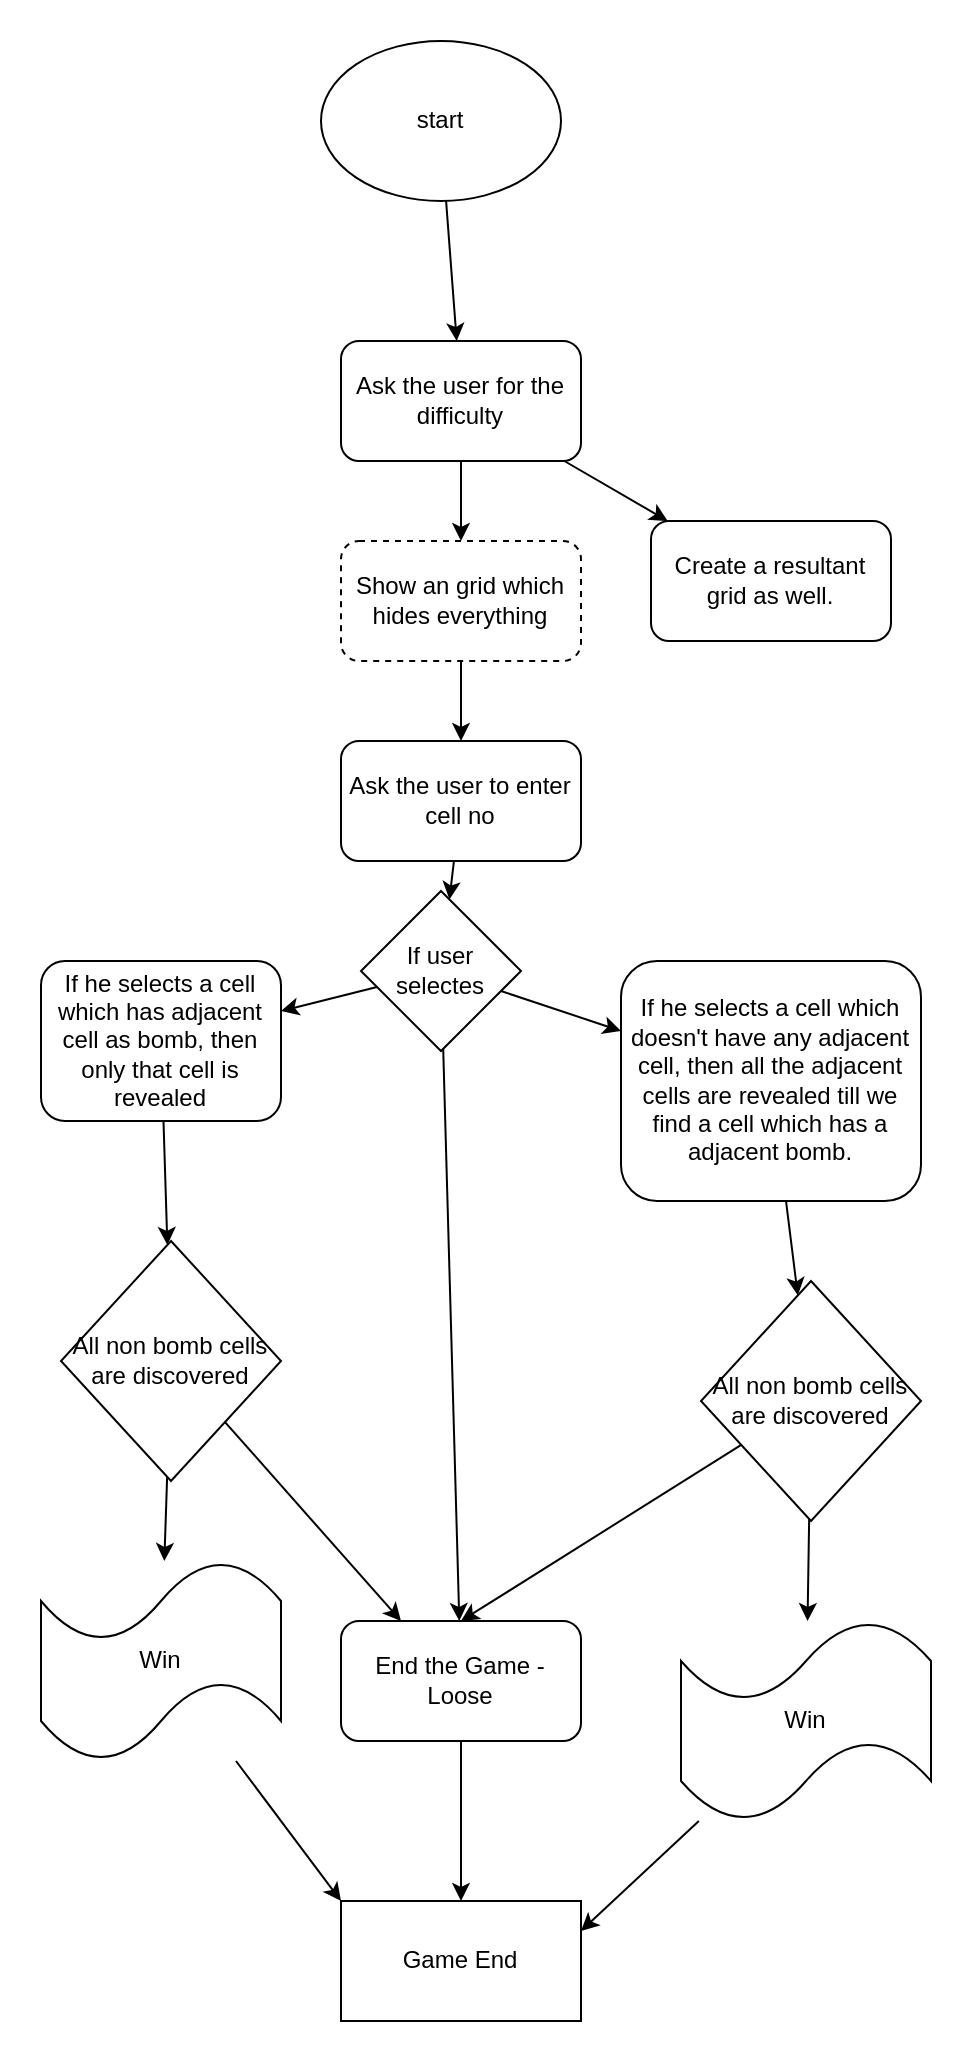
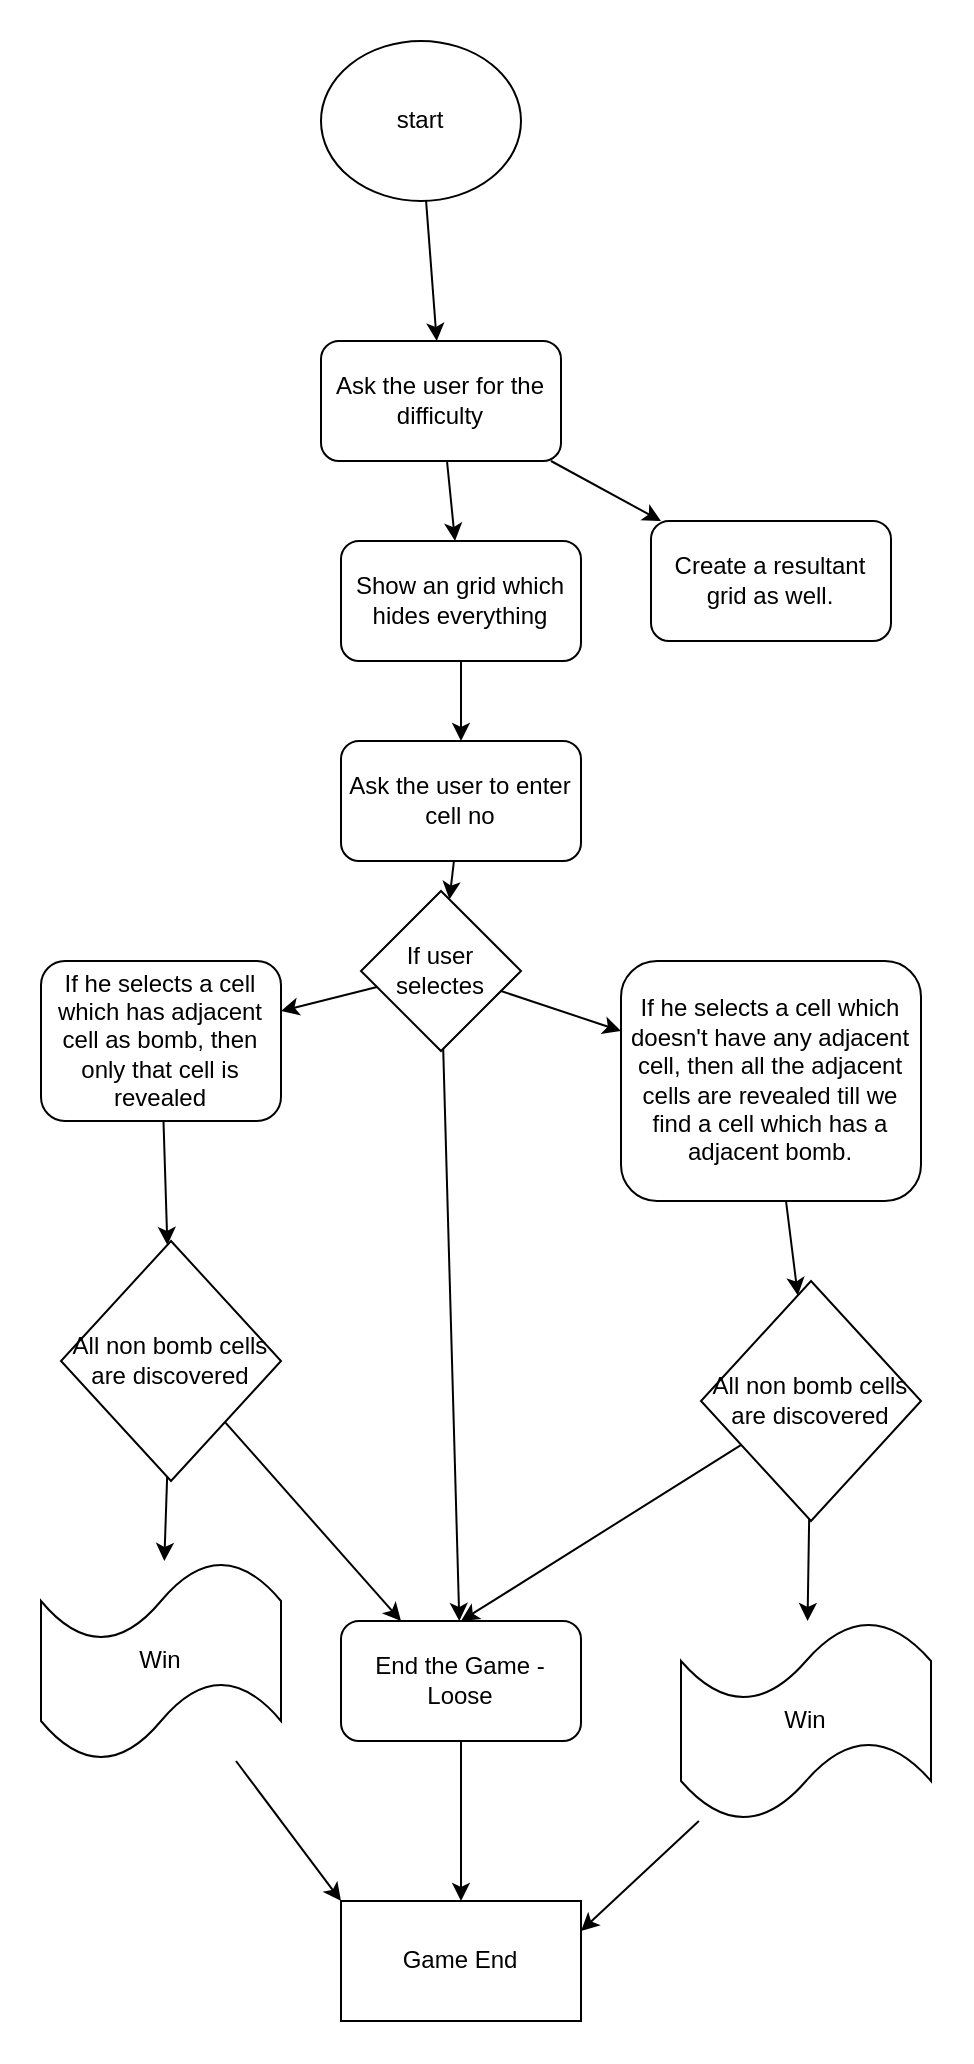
  <mxCell id="0" />
  <mxCell id="1" parent="0" />
  <mxCell id="2" value="" style="edgeStyle=none;html=1;" parent="1" source="3" target="6" edge="1"><mxGeometry relative="1" as="geometry" /></mxCell>
- <mxCell id="3" value="start" style="ellipse;whiteSpace=wrap;html=1;" parent="1" vertex="1"><mxGeometry x="160" y="20" width="120" height="80" as="geometry" /></mxCell>
+ <mxCell id="3" value="start" style="ellipse;whiteSpace=wrap;html=1;" parent="1" vertex="1"><mxGeometry x="160" y="20" width="100" height="80" as="geometry" /></mxCell>
  <mxCell id="4" value="" style="edgeStyle=none;html=1;" parent="1" source="6" target="8" edge="1"><mxGeometry relative="1" as="geometry" /></mxCell>
  <mxCell id="5" style="edgeStyle=none;html=1;" edge="1" parent="1" source="6" target="32"><mxGeometry relative="1" as="geometry" /></mxCell>
- <mxCell id="6" value="Ask the user for the difficulty" style="rounded=1;whiteSpace=wrap;html=1;" parent="1" vertex="1"><mxGeometry x="170" y="170" width="120" height="60" as="geometry" /></mxCell>
+ <mxCell id="6" value="Ask the user for the difficulty" style="rounded=1;whiteSpace=wrap;html=1;" parent="1" vertex="1"><mxGeometry x="160" y="170" width="120" height="60" as="geometry" /></mxCell>
  <mxCell id="7" value="" style="edgeStyle=none;html=1;" parent="1" source="8" target="10" edge="1"><mxGeometry relative="1" as="geometry" /></mxCell>
- <mxCell id="8" value="Show an grid which hides everything" style="rounded=1;whiteSpace=wrap;html=1;dashed=1;" parent="1" vertex="1"><mxGeometry x="170" y="270" width="120" height="60" as="geometry" /></mxCell>
+ <mxCell id="8" value="Show an grid which hides everything" style="rounded=1;whiteSpace=wrap;html=1;" parent="1" vertex="1"><mxGeometry x="170" y="270" width="120" height="60" as="geometry" /></mxCell>
  <mxCell id="9" value="" style="edgeStyle=none;html=1;" parent="1" source="10" target="14" edge="1"><mxGeometry relative="1" as="geometry" /></mxCell>
  <mxCell id="10" value="Ask the user to enter cell no" style="rounded=1;whiteSpace=wrap;html=1;" parent="1" vertex="1"><mxGeometry x="170" y="370" width="120" height="60" as="geometry" /></mxCell>
  <mxCell id="11" value="" style="edgeStyle=none;html=1;" parent="1" source="14" target="20" edge="1"><mxGeometry relative="1" as="geometry" /></mxCell>
  <mxCell id="12" value="" style="edgeStyle=none;html=1;" parent="1" source="14" target="18" edge="1"><mxGeometry relative="1" as="geometry" /></mxCell>
  <mxCell id="13" value="" style="edgeStyle=none;html=1;" parent="1" source="14" target="16" edge="1"><mxGeometry relative="1" as="geometry" /></mxCell>
  <mxCell id="14" value="If user selectes" style="rhombus;whiteSpace=wrap;html=1;" parent="1" vertex="1"><mxGeometry x="180" y="445" width="80" height="80" as="geometry" /></mxCell>
  <mxCell id="15" style="edgeStyle=none;html=1;" parent="1" source="16" target="31" edge="1"><mxGeometry relative="1" as="geometry" /></mxCell>
  <mxCell id="16" value="End the Game - Loose" style="rounded=1;whiteSpace=wrap;html=1;" parent="1" vertex="1"><mxGeometry x="170" y="810" width="120" height="60" as="geometry" /></mxCell>
  <mxCell id="17" value="" style="edgeStyle=none;html=1;" parent="1" source="18" target="28" edge="1"><mxGeometry relative="1" as="geometry" /></mxCell>
  <mxCell id="18" value="If he selects a cell which has adjacent cell as bomb, then only that cell is revealed" style="rounded=1;whiteSpace=wrap;html=1;" parent="1" vertex="1"><mxGeometry x="20" y="480" width="120" height="80" as="geometry" /></mxCell>
  <mxCell id="19" value="" style="edgeStyle=none;html=1;" parent="1" source="20" target="23" edge="1"><mxGeometry relative="1" as="geometry" /></mxCell>
  <mxCell id="20" value="If he selects a cell which doesn't have any adjacent cell, then all the adjacent cells are revealed till we find a cell which has a adjacent bomb." style="rounded=1;whiteSpace=wrap;html=1;" parent="1" vertex="1"><mxGeometry x="310" y="480" width="150" height="120" as="geometry" /></mxCell>
  <mxCell id="21" value="" style="edgeStyle=none;html=1;" parent="1" source="23" target="25" edge="1"><mxGeometry relative="1" as="geometry" /></mxCell>
  <mxCell id="22" value="" style="edgeStyle=none;html=1;entryX=0.5;entryY=0;entryDx=0;entryDy=0;" parent="1" source="23" target="16" edge="1"><mxGeometry relative="1" as="geometry"><mxPoint x="275" y="700" as="targetPoint" /></mxGeometry></mxCell>
  <mxCell id="23" value="All non bomb cells are discovered" style="rhombus;whiteSpace=wrap;html=1;" parent="1" vertex="1"><mxGeometry x="350" y="640" width="110" height="120" as="geometry" /></mxCell>
  <mxCell id="24" style="edgeStyle=none;html=1;entryX=1;entryY=0.25;entryDx=0;entryDy=0;" parent="1" source="25" target="31" edge="1"><mxGeometry relative="1" as="geometry" /></mxCell>
  <mxCell id="25" value="Win" style="shape=tape;whiteSpace=wrap;html=1;" parent="1" vertex="1"><mxGeometry x="340" y="810" width="125" height="100" as="geometry" /></mxCell>
  <mxCell id="26" value="" style="edgeStyle=none;html=1;" parent="1" source="28" target="30" edge="1"><mxGeometry relative="1" as="geometry" /></mxCell>
  <mxCell id="27" style="edgeStyle=none;html=1;entryX=0.25;entryY=0;entryDx=0;entryDy=0;" parent="1" source="28" target="16" edge="1"><mxGeometry relative="1" as="geometry" /></mxCell>
  <mxCell id="28" value="All non bomb cells are discovered" style="rhombus;whiteSpace=wrap;html=1;" parent="1" vertex="1"><mxGeometry x="30" y="620" width="110" height="120" as="geometry" /></mxCell>
  <mxCell id="29" style="edgeStyle=none;html=1;entryX=0;entryY=0;entryDx=0;entryDy=0;" parent="1" source="30" target="31" edge="1"><mxGeometry relative="1" as="geometry" /></mxCell>
  <mxCell id="30" value="Win" style="shape=tape;whiteSpace=wrap;html=1;" parent="1" vertex="1"><mxGeometry x="20" y="780" width="120" height="100" as="geometry" /></mxCell>
  <mxCell id="31" value="Game End" style="rounded=0;whiteSpace=wrap;html=1;" parent="1" vertex="1"><mxGeometry x="170" y="950" width="120" height="60" as="geometry" /></mxCell>
  <mxCell id="32" value="Create a resultant grid as well." style="rounded=1;whiteSpace=wrap;html=1;" vertex="1" parent="1"><mxGeometry x="325" y="260" width="120" height="60" as="geometry" /></mxCell>
